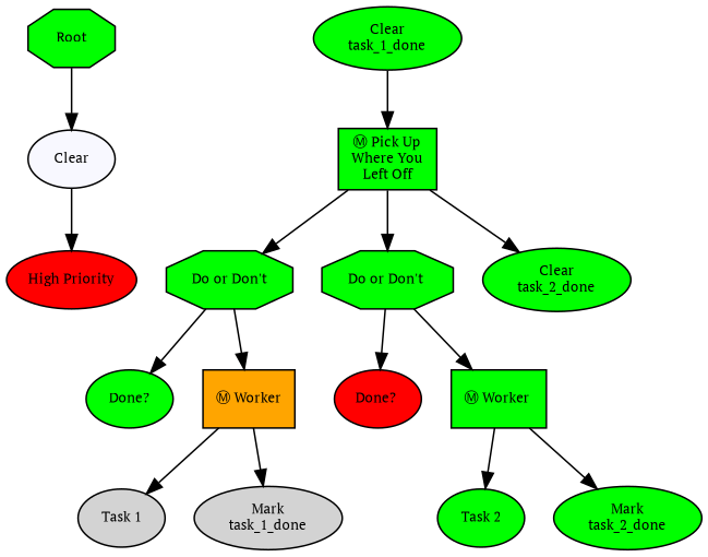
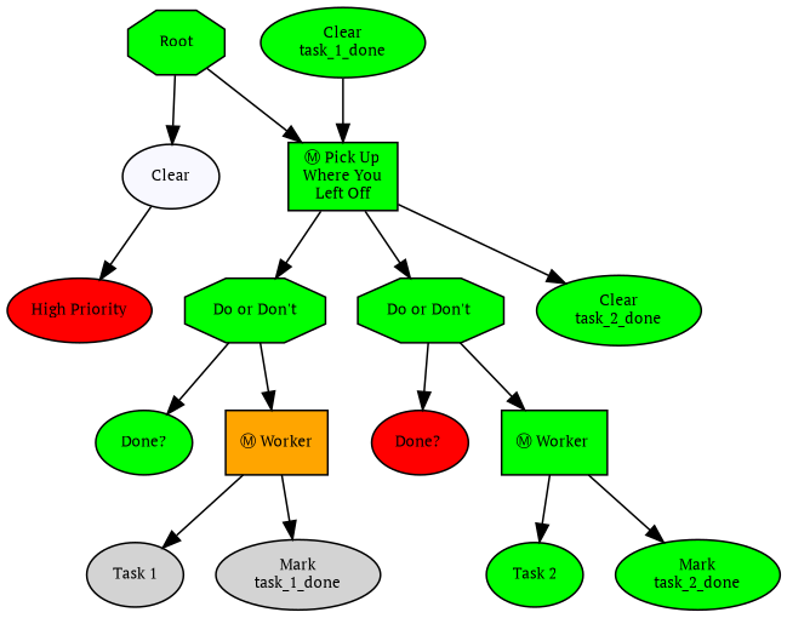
  digraph {
    fontname="PT Serif"
    ordering=out
    node [fillcolor=green fontcolor=black fontname="PT Serif" fontsize=9 shape=ellipse style=filled]
    edge [fontname="PT Serif"]
    n1 [label=Root shape=octagon]
    n2 [fillcolor=ghostwhite label=Clear]
    n3 [label="Ⓜ Pick Up\nWhere You\nLeft Off" shape=box]
    n4 [fillcolor=red label="High Priority"]
    n5 [label="Do or Don't" shape=octagon]
    n6 [label="Do or Don't " shape=octagon]
    n7 [label="Clear\ntask_2_done"]
    n8 [label="Done?"]
    n9 [fillcolor=orange label="Ⓜ Worker" shape=box]
    n10 [fillcolor=red label="Done? "]
    n11 [label="Ⓜ Worker " shape=box]
    n12 [label="Clear\ntask_1_done"]
    n13 [fillcolor=lightgray label="Task 1"]
    n14 [fillcolor=lightgray label="Mark\ntask_1_done"]
    n15 [label="Task 2"]
    n16 [label="Mark\ntask_2_done"]
    n1 -> n2
+   n1 -> n3
    n2 -> n4
    n3 -> n5
    n3 -> n6
    n3 -> n7
    n5 -> n8
    n5 -> n9
    n6 -> n10
    n6 -> n11
    n9 -> n13
    n9 -> n14
    n11 -> n15
    n11 -> n16
    n12 -> n3
  }
